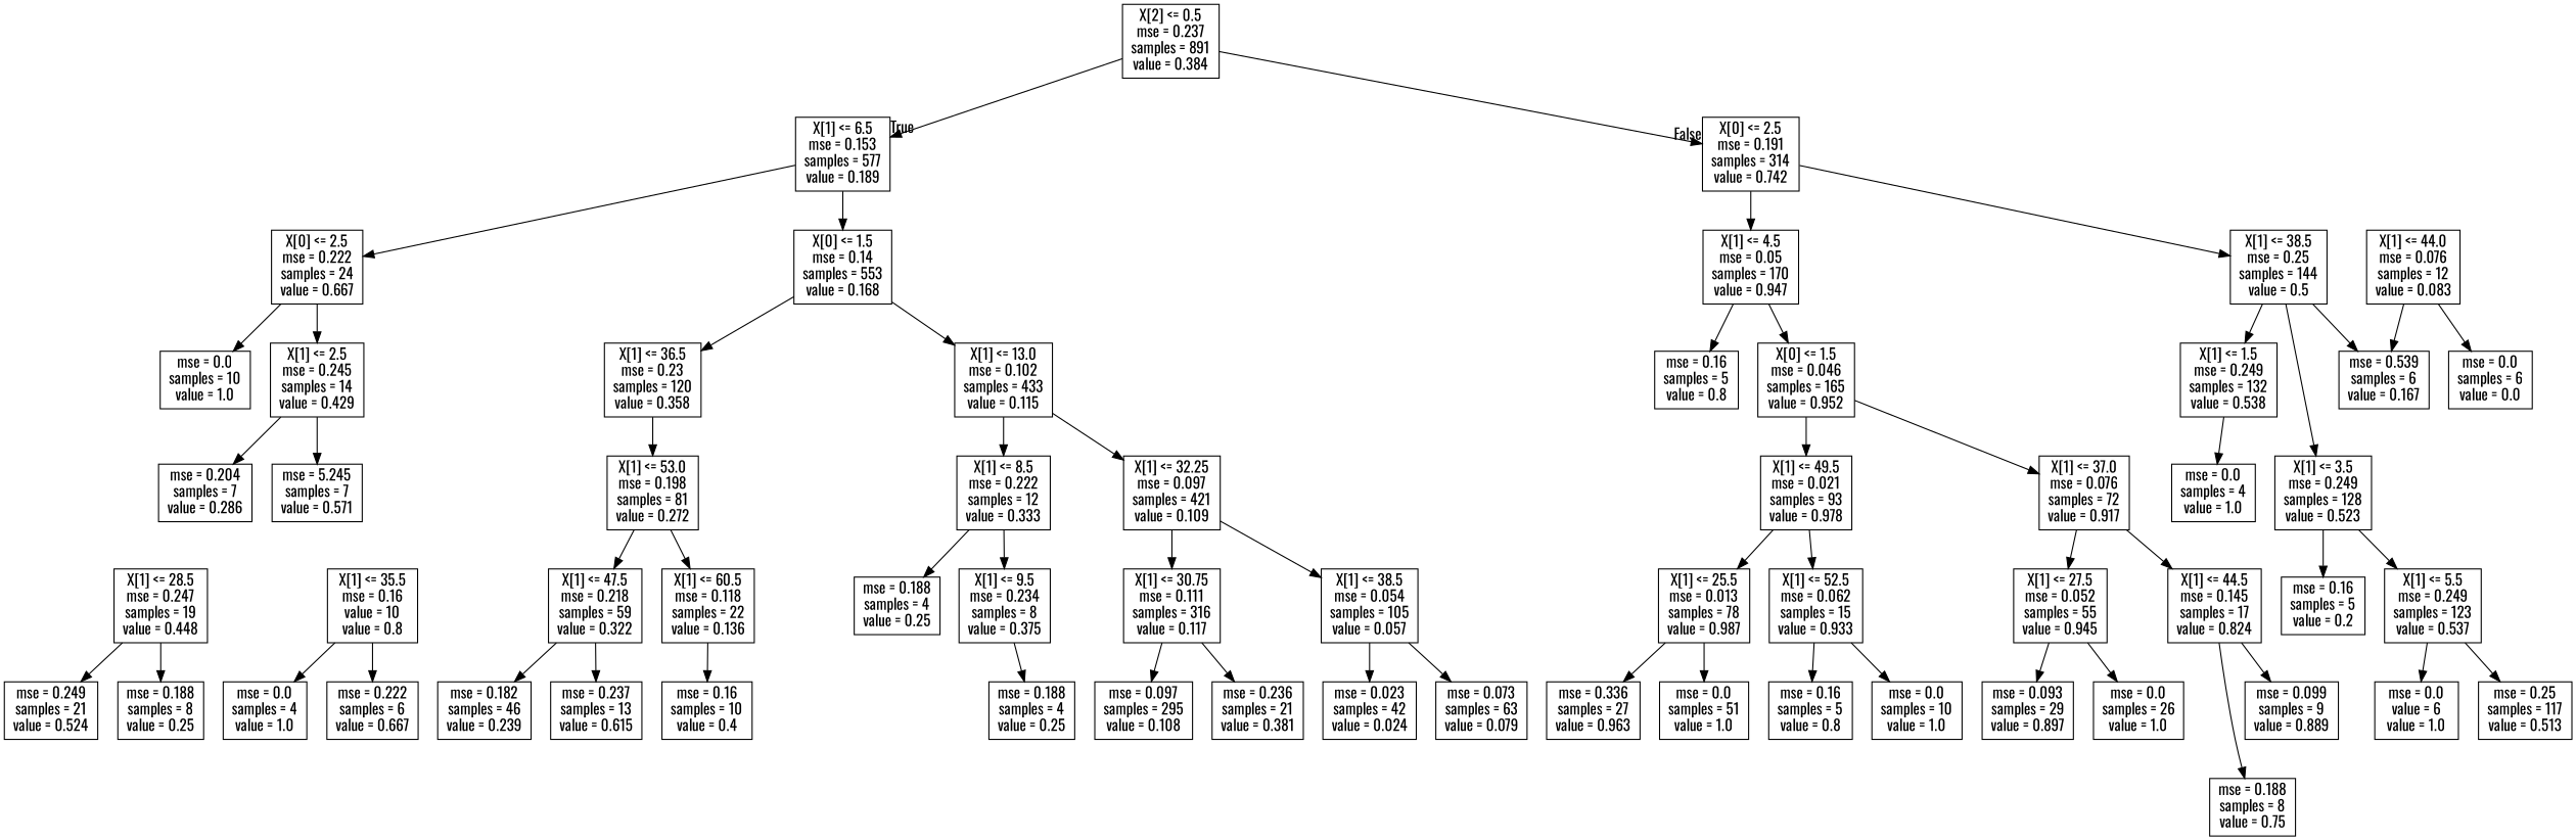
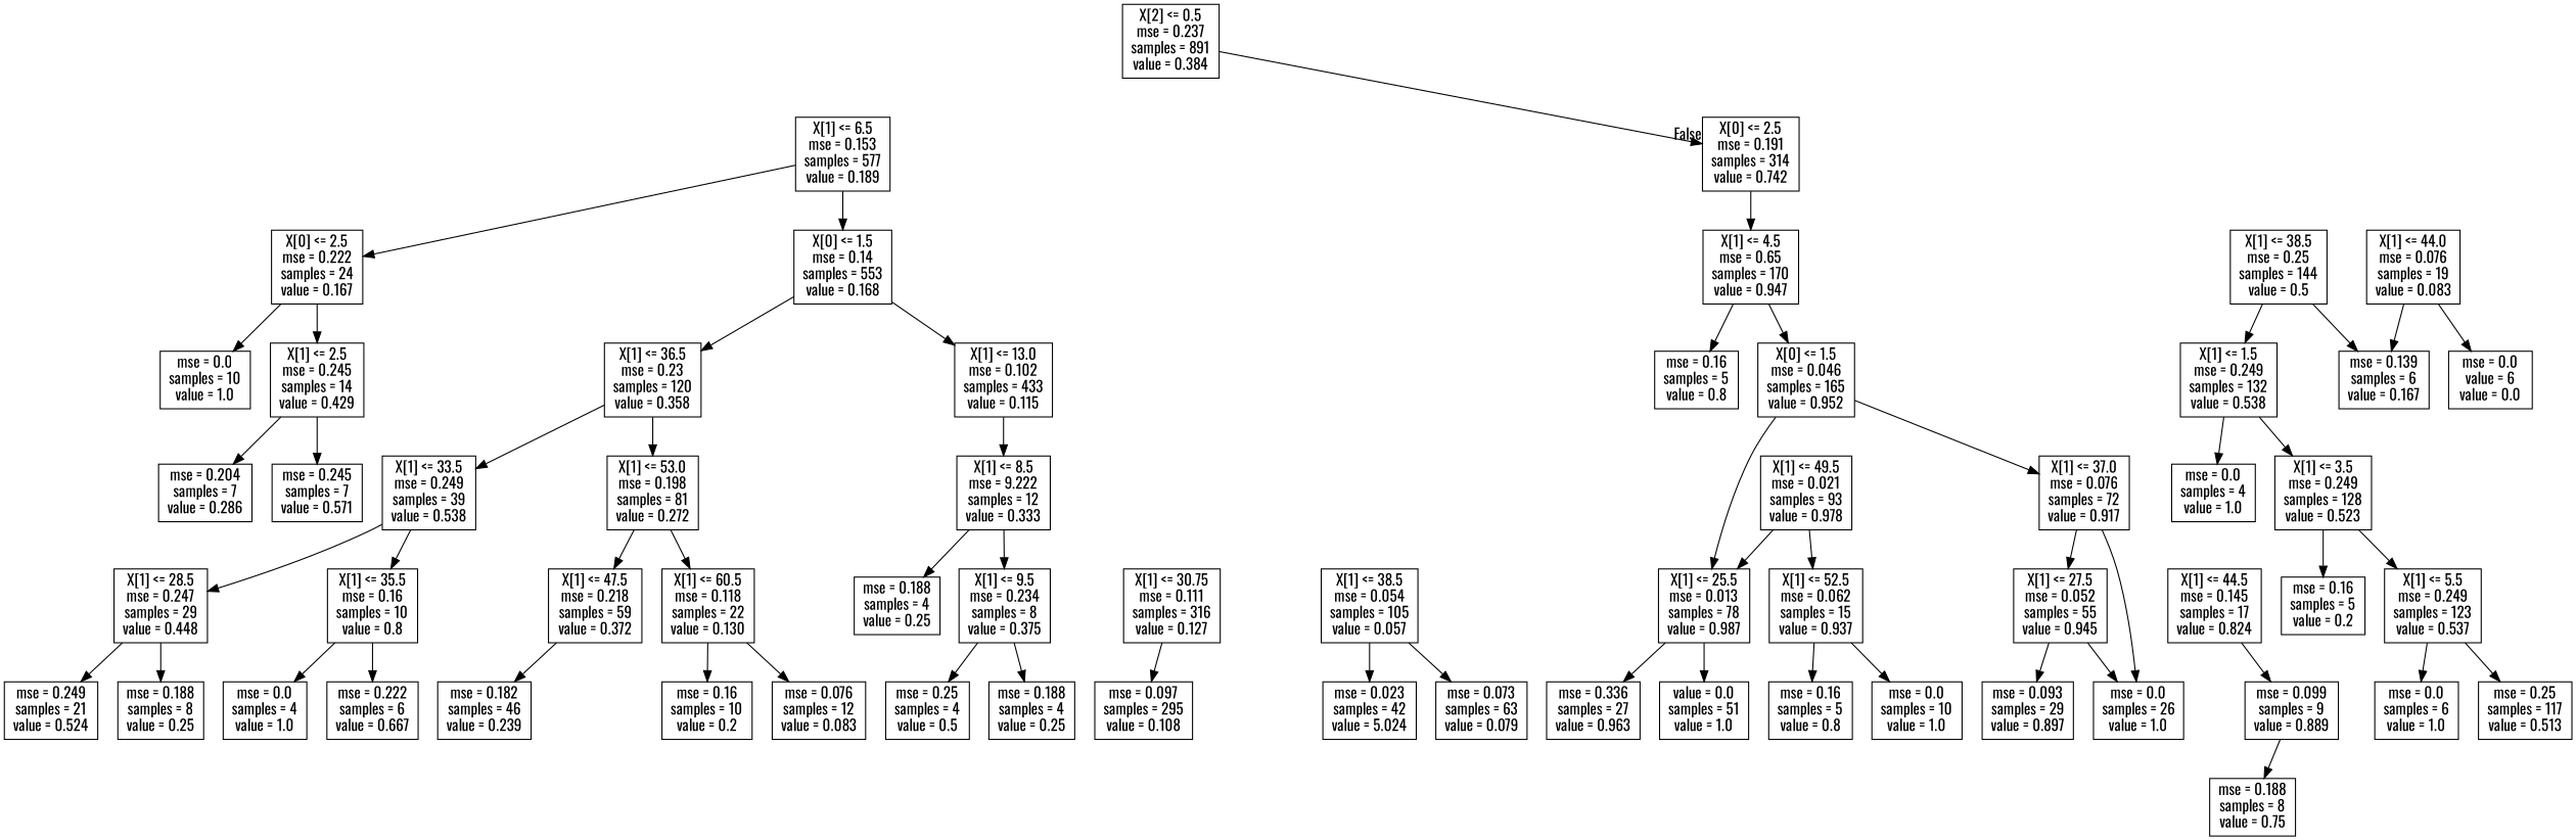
  digraph {
    fontname=Oswald
    node [fontname=Oswald shape=box]
    edge [fontname=Oswald]
    n1 [label="X[2] <= 0.5\nmse = 0.237\nsamples = 891\nvalue = 0.384"]
    n2 [label="X[1] <= 6.5\nmse = 0.153\nsamples = 577\nvalue = 0.189"]
    n3 [label="X[0] <= 2.5\nmse = 0.191\nsamples = 314\nvalue = 0.742"]
-   n4 [label="X[0] <= 2.5\nmse = 0.222\nsamples = 24\nvalue = 0.667"]
+   n4 [label="X[0] <= 2.5\nmse = 0.222\nsamples = 24\nvalue = 0.167"]
    n5 [label="X[0] <= 1.5\nmse = 0.14\nsamples = 553\nvalue = 0.168"]
-   n6 [label="X[1] <= 4.5\nmse = 0.05\nsamples = 170\nvalue = 0.947"]
+   n6 [label="X[1] <= 4.5\nmse = 0.65\nsamples = 170\nvalue = 0.947"]
    n7 [label="X[1] <= 38.5\nmse = 0.25\nsamples = 144\nvalue = 0.5"]
    n8 [label="mse = 0.0\nsamples = 10\nvalue = 1.0"]
    n9 [label="X[1] <= 2.5\nmse = 0.245\nsamples = 14\nvalue = 0.429"]
    n10 [label="X[1] <= 36.5\nmse = 0.23\nsamples = 120\nvalue = 0.358"]
    n11 [label="X[1] <= 13.0\nmse = 0.102\nsamples = 433\nvalue = 0.115"]
    n12 [label="mse = 0.204\nsamples = 7\nvalue = 0.286"]
-   n13 [label="mse = 5.245\nsamples = 7\nvalue = 0.571"]
+   n13 [label="mse = 0.245\nsamples = 7\nvalue = 0.571"]
+   n14 [label="X[1] <= 33.5\nmse = 0.249\nsamples = 39\nvalue = 0.538"]
    n15 [label="X[1] <= 53.0\nmse = 0.198\nsamples = 81\nvalue = 0.272"]
-   n16 [label="X[1] <= 8.5\nmse = 0.222\nsamples = 12\nvalue = 0.333"]
-   n17 [label="X[1] <= 32.25\nmse = 0.097\nsamples = 421\nvalue = 0.109"]
-   n18 [label="X[1] <= 28.5\nmse = 0.247\nsamples = 19\nvalue = 0.448"]
-   n19 [label="X[1] <= 35.5\nmse = 0.16\nvalue = 10\nvalue = 0.8"]
-   n20 [label="X[1] <= 47.5\nmse = 0.218\nsamples = 59\nvalue = 0.322"]
-   n21 [label="X[1] <= 60.5\nmse = 0.118\nsamples = 22\nvalue = 0.136"]
+   n16 [label="X[1] <= 8.5\nmse = 9.222\nsamples = 12\nvalue = 0.333"]
+   n18 [label="X[1] <= 28.5\nmse = 0.247\nsamples = 29\nvalue = 0.448"]
+   n19 [label="X[1] <= 35.5\nmse = 0.16\nsamples = 10\nvalue = 0.8"]
+   n20 [label="X[1] <= 47.5\nmse = 0.218\nsamples = 59\nvalue = 0.372"]
+   n21 [label="X[1] <= 60.5\nmse = 0.118\nsamples = 22\nvalue = 0.130"]
    n22 [label="mse = 0.249\nsamples = 21\nvalue = 0.524"]
    n23 [label="mse = 0.188\nsamples = 8\nvalue = 0.25"]
    n24 [label="mse = 0.0\nsamples = 4\nvalue = 1.0"]
    n25 [label="mse = 0.222\nsamples = 6\nvalue = 0.667"]
    n26 [label="mse = 0.182\nsamples = 46\nvalue = 0.239"]
-   n27 [label="mse = 0.237\nsamples = 13\nvalue = 0.615"]
-   n28 [label="mse = 0.16\nsamples = 10\nvalue = 0.4"]
+   n28 [label="mse = 0.16\nsamples = 10\nvalue = 0.2"]
+   n29 [label="mse = 0.076\nsamples = 12\nvalue = 0.083"]
    n30 [label="mse = 0.188\nsamples = 4\nvalue = 0.25"]
    n31 [label="X[1] <= 9.5\nmse = 0.234\nsamples = 8\nvalue = 0.375"]
-   n32 [label="X[1] <= 30.75\nmse = 0.111\nsamples = 316\nvalue = 0.117"]
+   n32 [label="X[1] <= 30.75\nmse = 0.111\nsamples = 316\nvalue = 0.127"]
    n33 [label="X[1] <= 38.5\nmse = 0.054\nsamples = 105\nvalue = 0.057"]
+   n34 [label="mse = 0.25\nsamples = 4\nvalue = 0.5"]
    n35 [label="mse = 0.188\nsamples = 4\nvalue = 0.25"]
    n36 [label="mse = 0.097\nsamples = 295\nvalue = 0.108"]
-   n37 [label="mse = 0.236\nsamples = 21\nvalue = 0.381"]
-   n38 [label="mse = 0.023\nsamples = 42\nvalue = 0.024"]
+   n38 [label="mse = 0.023\nsamples = 42\nvalue = 5.024"]
    n39 [label="mse = 0.073\nsamples = 63\nvalue = 0.079"]
    n40 [label="mse = 0.16\nsamples = 5\nvalue = 0.8"]
    n41 [label="X[0] <= 1.5\nmse = 0.046\nsamples = 165\nvalue = 0.952"]
    n42 [label="X[1] <= 1.5\nmse = 0.249\nsamples = 132\nvalue = 0.538"]
-   n43 [label="mse = 0.539\nsamples = 6\nvalue = 0.167"]
+   n43 [label="mse = 0.139\nsamples = 6\nvalue = 0.167"]
    n44 [label="X[1] <= 49.5\nmse = 0.021\nsamples = 93\nvalue = 0.978"]
    n45 [label="X[1] <= 37.0\nmse = 0.076\nsamples = 72\nvalue = 0.917"]
    n46 [label="X[1] <= 25.5\nmse = 0.013\nsamples = 78\nvalue = 0.987"]
-   n47 [label="X[1] <= 52.5\nmse = 0.062\nsamples = 15\nvalue = 0.933"]
+   n47 [label="X[1] <= 52.5\nmse = 0.062\nsamples = 15\nvalue = 0.937"]
    n48 [label="X[1] <= 27.5\nmse = 0.052\nsamples = 55\nvalue = 0.945"]
    n49 [label="X[1] <= 44.5\nmse = 0.145\nsamples = 17\nvalue = 0.824"]
    n50 [label="mse = 0.336\nsamples = 27\nvalue = 0.963"]
-   n51 [label="mse = 0.0\nsamples = 51\nvalue = 1.0"]
+   n51 [label="value = 0.0\nsamples = 51\nvalue = 1.0"]
    n52 [label="mse = 0.16\nsamples = 5\nvalue = 0.8"]
    n53 [label="mse = 0.0\nsamples = 10\nvalue = 1.0"]
    n54 [label="mse = 0.093\nsamples = 29\nvalue = 0.897"]
    n55 [label="mse = 0.0\nsamples = 26\nvalue = 1.0"]
    n56 [label="mse = 0.188\nsamples = 8\nvalue = 0.75"]
    n57 [label="mse = 0.099\nsamples = 9\nvalue = 0.889"]
    n58 [label="mse = 0.0\nsamples = 4\nvalue = 1.0"]
    n59 [label="X[1] <= 3.5\nmse = 0.249\nsamples = 128\nvalue = 0.523"]
-   n60 [label="X[1] <= 44.0\nmse = 0.076\nsamples = 12\nvalue = 0.083"]
-   n61 [label="mse = 0.0\nsamples = 6\nvalue = 0.0"]
+   n60 [label="X[1] <= 44.0\nmse = 0.076\nsamples = 19\nvalue = 0.083"]
+   n61 [label="mse = 0.0\nvalue = 6\nvalue = 0.0"]
    n62 [label="mse = 0.16\nsamples = 5\nvalue = 0.2"]
    n63 [label="X[1] <= 5.5\nmse = 0.249\nsamples = 123\nvalue = 0.537"]
-   n64 [label="mse = 0.0\nvalue = 6\nvalue = 1.0"]
+   n64 [label="mse = 0.0\nsamples = 6\nvalue = 1.0"]
    n65 [label="mse = 0.25\nsamples = 117\nvalue = 0.513"]
-   n1 -> n2 [headlabel=True labelangle=45 labeldistance=2.5]
    n1 -> n3 [headlabel=False labelangle=-45 labeldistance=2.5]
    n2 -> n4
    n2 -> n5
    n3 -> n6
-   n3 -> n7
    n4 -> n8
    n4 -> n9
    n5 -> n10
    n5 -> n11
    n6 -> n40
    n6 -> n41
    n7 -> n42
    n7 -> n43
    n9 -> n12
    n9 -> n13
+   n10 -> n14
    n10 -> n15
    n11 -> n16
-   n11 -> n17
+   n14 -> n18
+   n14 -> n19
    n15 -> n20
    n15 -> n21
    n16 -> n30
    n16 -> n31
-   n17 -> n32
-   n17 -> n33
    n18 -> n22
    n18 -> n23
    n19 -> n24
    n19 -> n25
    n20 -> n26
-   n20 -> n27
    n21 -> n28
+   n21 -> n29
+   n31 -> n34
    n31 -> n35
    n32 -> n36
-   n32 -> n37
    n33 -> n38
    n33 -> n39
-   n41 -> n44
+   n41 -> n46
    n41 -> n45
    n42 -> n58
-   n7 -> n59
+   n42 -> n59
    n44 -> n46
    n44 -> n47
    n45 -> n48
-   n45 -> n49
+   n45 -> n55
    n46 -> n50
    n46 -> n51
    n47 -> n52
    n47 -> n53
    n48 -> n54
    n48 -> n55
-   n49 -> n56
+   n57 -> n56
    n49 -> n57
    n59 -> n62
    n59 -> n63
    n60 -> n43
    n60 -> n61
    n63 -> n64
    n63 -> n65
  }
